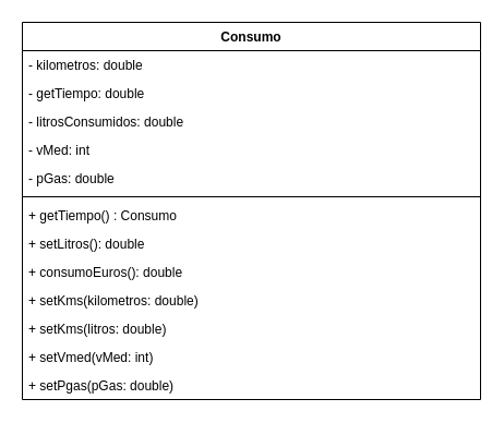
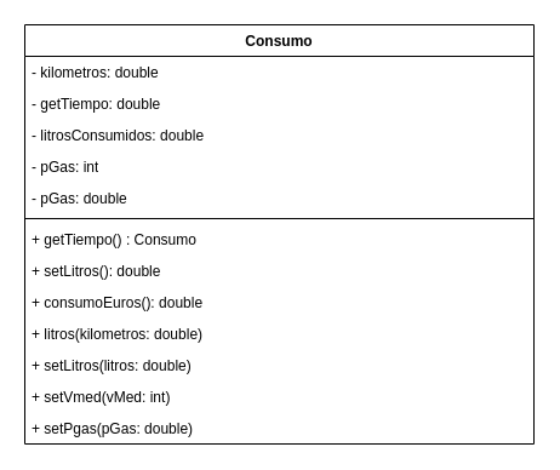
  <mxCell id="0" />
  <mxCell id="1" parent="0" />
  <mxCell id="2" value="Consumo" style="swimlane;fontStyle=1;align=center;verticalAlign=top;childLayout=stackLayout;horizontal=1;startSize=26;horizontalStack=0;resizeParent=1;resizeParentMax=0;resizeLast=0;collapsible=1;marginBottom=0;whiteSpace=wrap;html=1;" vertex="1" parent="1"><mxGeometry x="20" y="20" width="420" height="346" as="geometry" /></mxCell>
  <mxCell id="3" value="- kilometros: double" style="text;strokeColor=none;fillColor=none;align=left;verticalAlign=top;spacingLeft=4;spacingRight=4;overflow=hidden;rotatable=0;points=[[0,0.5],[1,0.5]];portConstraint=eastwest;whiteSpace=wrap;html=1;" vertex="1" parent="2"><mxGeometry y="26" width="420" height="26" as="geometry" /></mxCell>
  <mxCell id="4" value="- getTiempo: double" style="text;strokeColor=none;fillColor=none;align=left;verticalAlign=top;spacingLeft=4;spacingRight=4;overflow=hidden;rotatable=0;points=[[0,0.5],[1,0.5]];portConstraint=eastwest;whiteSpace=wrap;html=1;" vertex="1" parent="2"><mxGeometry y="52" width="420" height="26" as="geometry" /></mxCell>
  <mxCell id="5" value="- litrosConsumidos: double" style="text;strokeColor=none;fillColor=none;align=left;verticalAlign=top;spacingLeft=4;spacingRight=4;overflow=hidden;rotatable=0;points=[[0,0.5],[1,0.5]];portConstraint=eastwest;whiteSpace=wrap;html=1;" vertex="1" parent="2"><mxGeometry y="78" width="420" height="26" as="geometry" /></mxCell>
- <mxCell id="6" value="- vMed: int" style="text;strokeColor=none;fillColor=none;align=left;verticalAlign=top;spacingLeft=4;spacingRight=4;overflow=hidden;rotatable=0;points=[[0,0.5],[1,0.5]];portConstraint=eastwest;whiteSpace=wrap;html=1;" vertex="1" parent="2"><mxGeometry y="104" width="420" height="26" as="geometry" /></mxCell>
+ <mxCell id="6" value="- pGas: int" style="text;strokeColor=none;fillColor=none;align=left;verticalAlign=top;spacingLeft=4;spacingRight=4;overflow=hidden;rotatable=0;points=[[0,0.5],[1,0.5]];portConstraint=eastwest;whiteSpace=wrap;html=1;" vertex="1" parent="2"><mxGeometry y="104" width="420" height="26" as="geometry" /></mxCell>
  <mxCell id="7" value="- pGas: double" style="text;strokeColor=none;fillColor=none;align=left;verticalAlign=top;spacingLeft=4;spacingRight=4;overflow=hidden;rotatable=0;points=[[0,0.5],[1,0.5]];portConstraint=eastwest;whiteSpace=wrap;html=1;" vertex="1" parent="2"><mxGeometry y="130" width="420" height="26" as="geometry" /></mxCell>
  <mxCell id="8" value="" style="line;strokeWidth=1;fillColor=none;align=left;verticalAlign=middle;spacingTop=-1;spacingLeft=3;spacingRight=3;rotatable=0;labelPosition=right;points=[];portConstraint=eastwest;strokeColor=inherit;" vertex="1" parent="2"><mxGeometry y="156" width="420" height="8" as="geometry" /></mxCell>
  <mxCell id="9" value="+ getTiempo() : Consumo" style="text;strokeColor=none;fillColor=none;align=left;verticalAlign=top;spacingLeft=4;spacingRight=4;overflow=hidden;rotatable=0;points=[[0,0.5],[1,0.5]];portConstraint=eastwest;whiteSpace=wrap;html=1;" vertex="1" parent="2"><mxGeometry y="164" width="420" height="26" as="geometry" /></mxCell>
  <mxCell id="10" value="+ setLitros(): double" style="text;strokeColor=none;fillColor=none;align=left;verticalAlign=top;spacingLeft=4;spacingRight=4;overflow=hidden;rotatable=0;points=[[0,0.5],[1,0.5]];portConstraint=eastwest;whiteSpace=wrap;html=1;" vertex="1" parent="2"><mxGeometry y="190" width="420" height="26" as="geometry" /></mxCell>
  <mxCell id="11" value="+ consumoEuros(): double" style="text;strokeColor=none;fillColor=none;align=left;verticalAlign=top;spacingLeft=4;spacingRight=4;overflow=hidden;rotatable=0;points=[[0,0.5],[1,0.5]];portConstraint=eastwest;whiteSpace=wrap;html=1;" vertex="1" parent="2"><mxGeometry y="216" width="420" height="26" as="geometry" /></mxCell>
- <mxCell id="12" value="+ setKms(kilometros: double)" style="text;strokeColor=none;fillColor=none;align=left;verticalAlign=top;spacingLeft=4;spacingRight=4;overflow=hidden;rotatable=0;points=[[0,0.5],[1,0.5]];portConstraint=eastwest;whiteSpace=wrap;html=1;" vertex="1" parent="2"><mxGeometry y="242" width="420" height="26" as="geometry" /></mxCell>
- <mxCell id="13" value="+ setKms(litros: double)" style="text;strokeColor=none;fillColor=none;align=left;verticalAlign=top;spacingLeft=4;spacingRight=4;overflow=hidden;rotatable=0;points=[[0,0.5],[1,0.5]];portConstraint=eastwest;whiteSpace=wrap;html=1;" vertex="1" parent="2"><mxGeometry y="268" width="420" height="26" as="geometry" /></mxCell>
+ <mxCell id="12" value="+ litros(kilometros: double)" style="text;strokeColor=none;fillColor=none;align=left;verticalAlign=top;spacingLeft=4;spacingRight=4;overflow=hidden;rotatable=0;points=[[0,0.5],[1,0.5]];portConstraint=eastwest;whiteSpace=wrap;html=1;" vertex="1" parent="2"><mxGeometry y="242" width="420" height="26" as="geometry" /></mxCell>
+ <mxCell id="13" value="+ setLitros(litros: double)" style="text;strokeColor=none;fillColor=none;align=left;verticalAlign=top;spacingLeft=4;spacingRight=4;overflow=hidden;rotatable=0;points=[[0,0.5],[1,0.5]];portConstraint=eastwest;whiteSpace=wrap;html=1;" vertex="1" parent="2"><mxGeometry y="268" width="420" height="26" as="geometry" /></mxCell>
  <mxCell id="14" value="+ setVmed(vMed: int)" style="text;strokeColor=none;fillColor=none;align=left;verticalAlign=top;spacingLeft=4;spacingRight=4;overflow=hidden;rotatable=0;points=[[0,0.5],[1,0.5]];portConstraint=eastwest;whiteSpace=wrap;html=1;" vertex="1" parent="2"><mxGeometry y="294" width="420" height="26" as="geometry" /></mxCell>
  <mxCell id="15" value="+ setPgas(pGas: double)" style="text;strokeColor=none;fillColor=none;align=left;verticalAlign=top;spacingLeft=4;spacingRight=4;overflow=hidden;rotatable=0;points=[[0,0.5],[1,0.5]];portConstraint=eastwest;whiteSpace=wrap;html=1;" vertex="1" parent="2"><mxGeometry y="320" width="420" height="26" as="geometry" /></mxCell>
